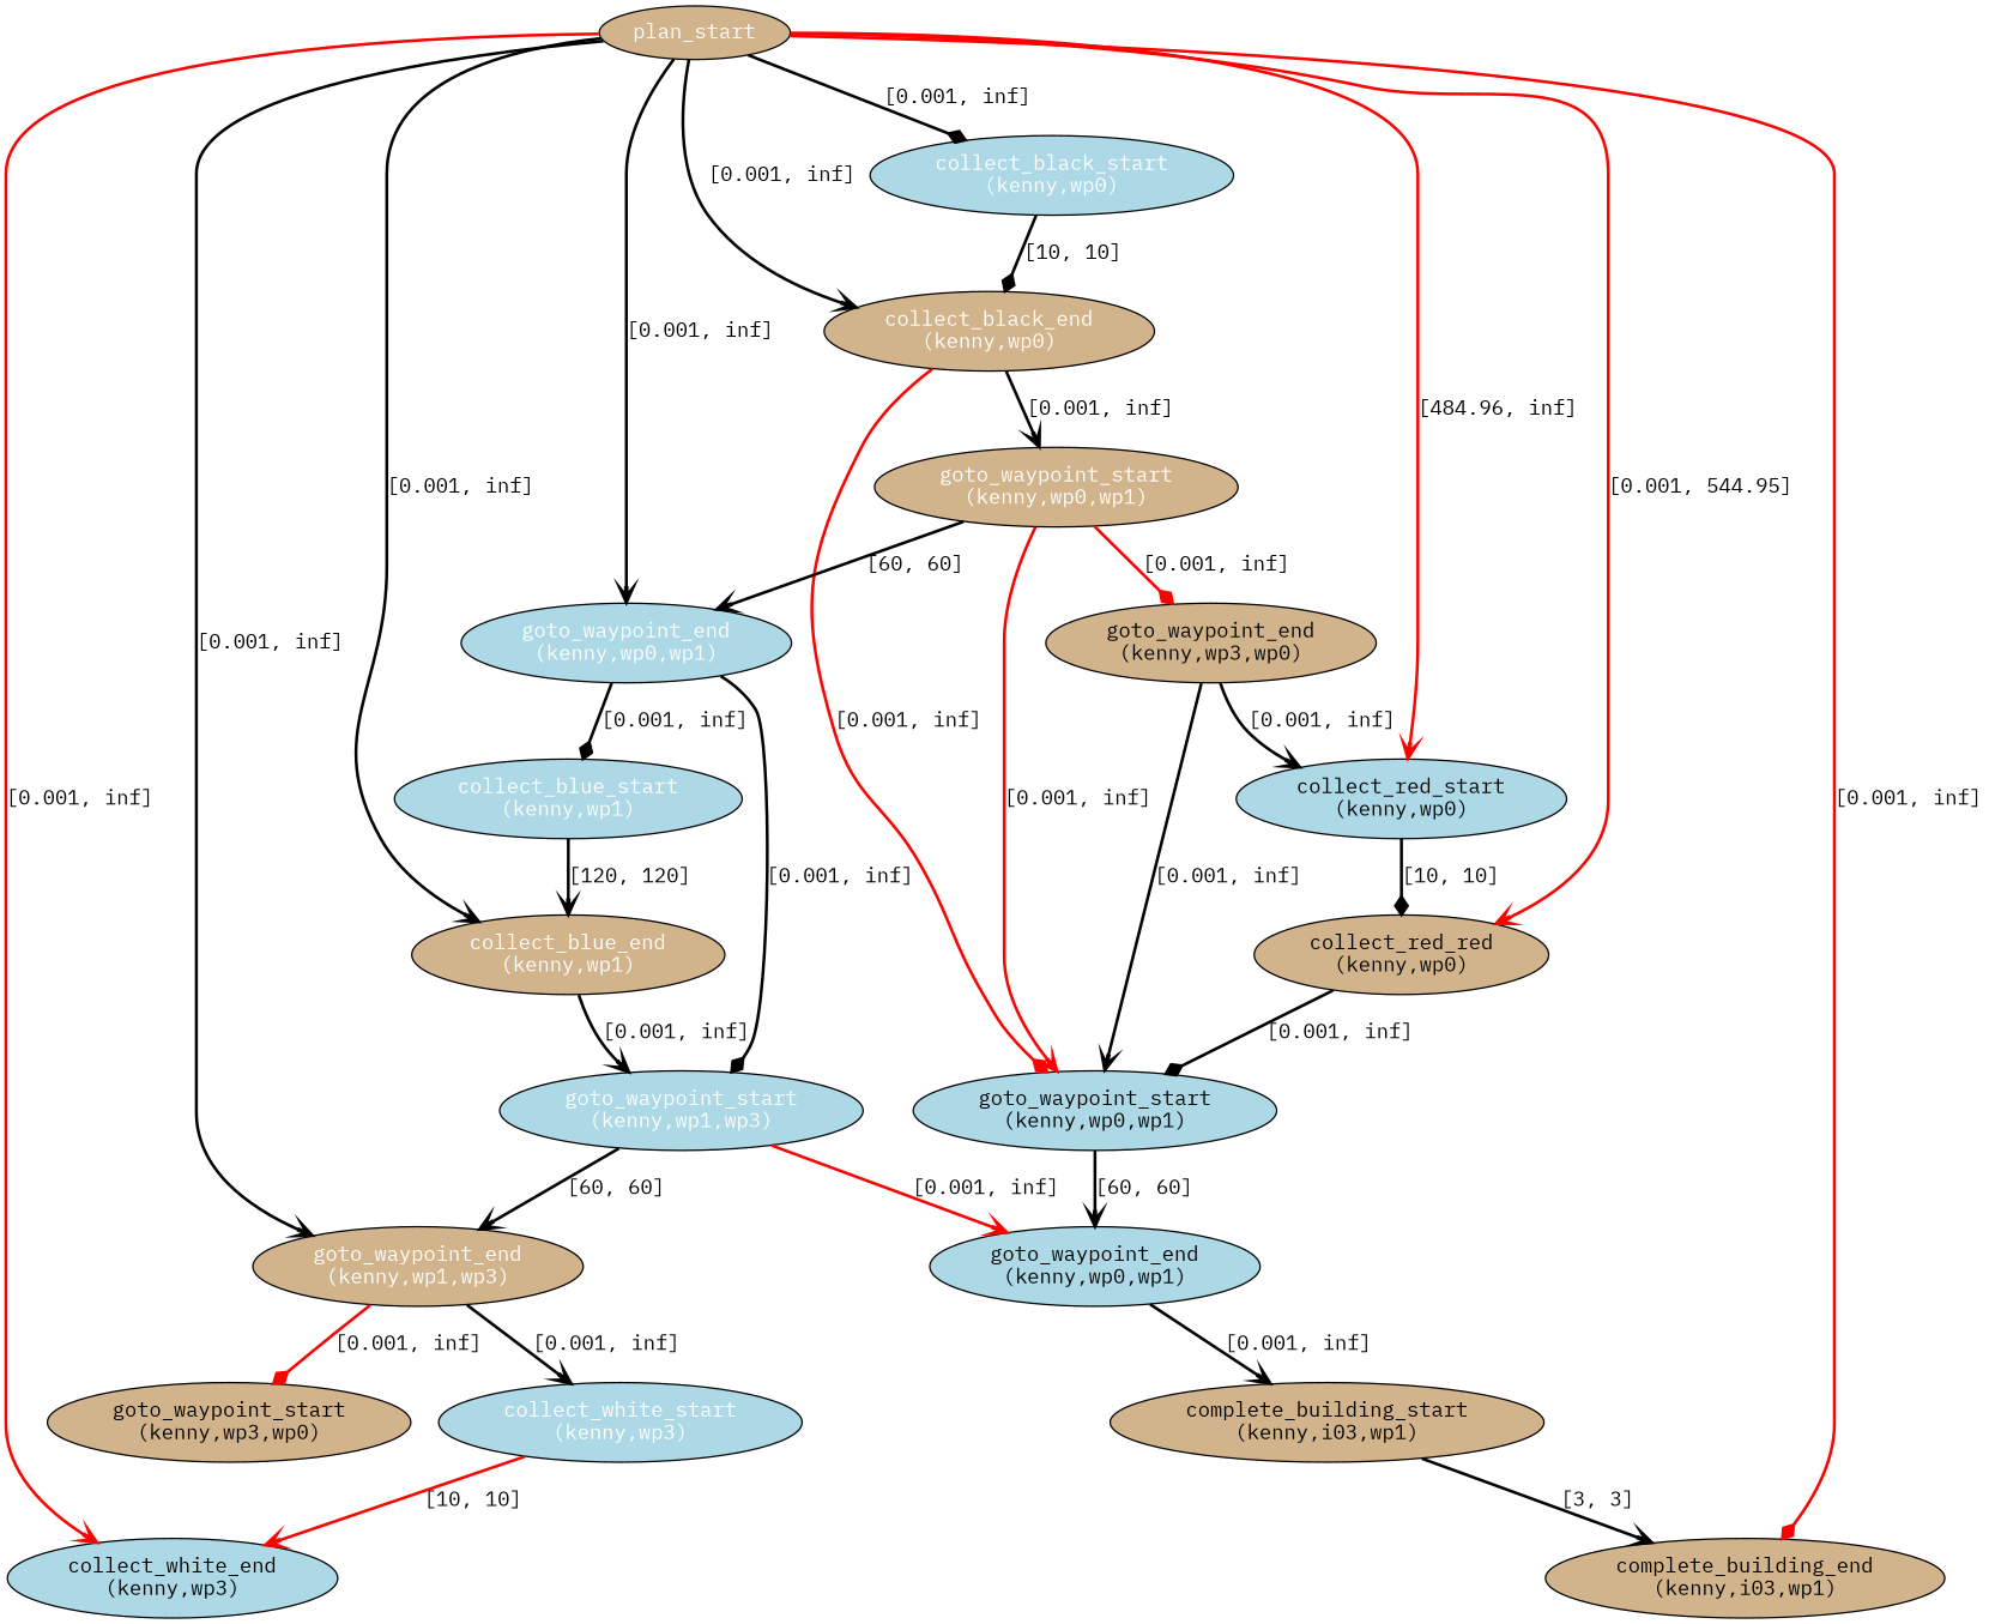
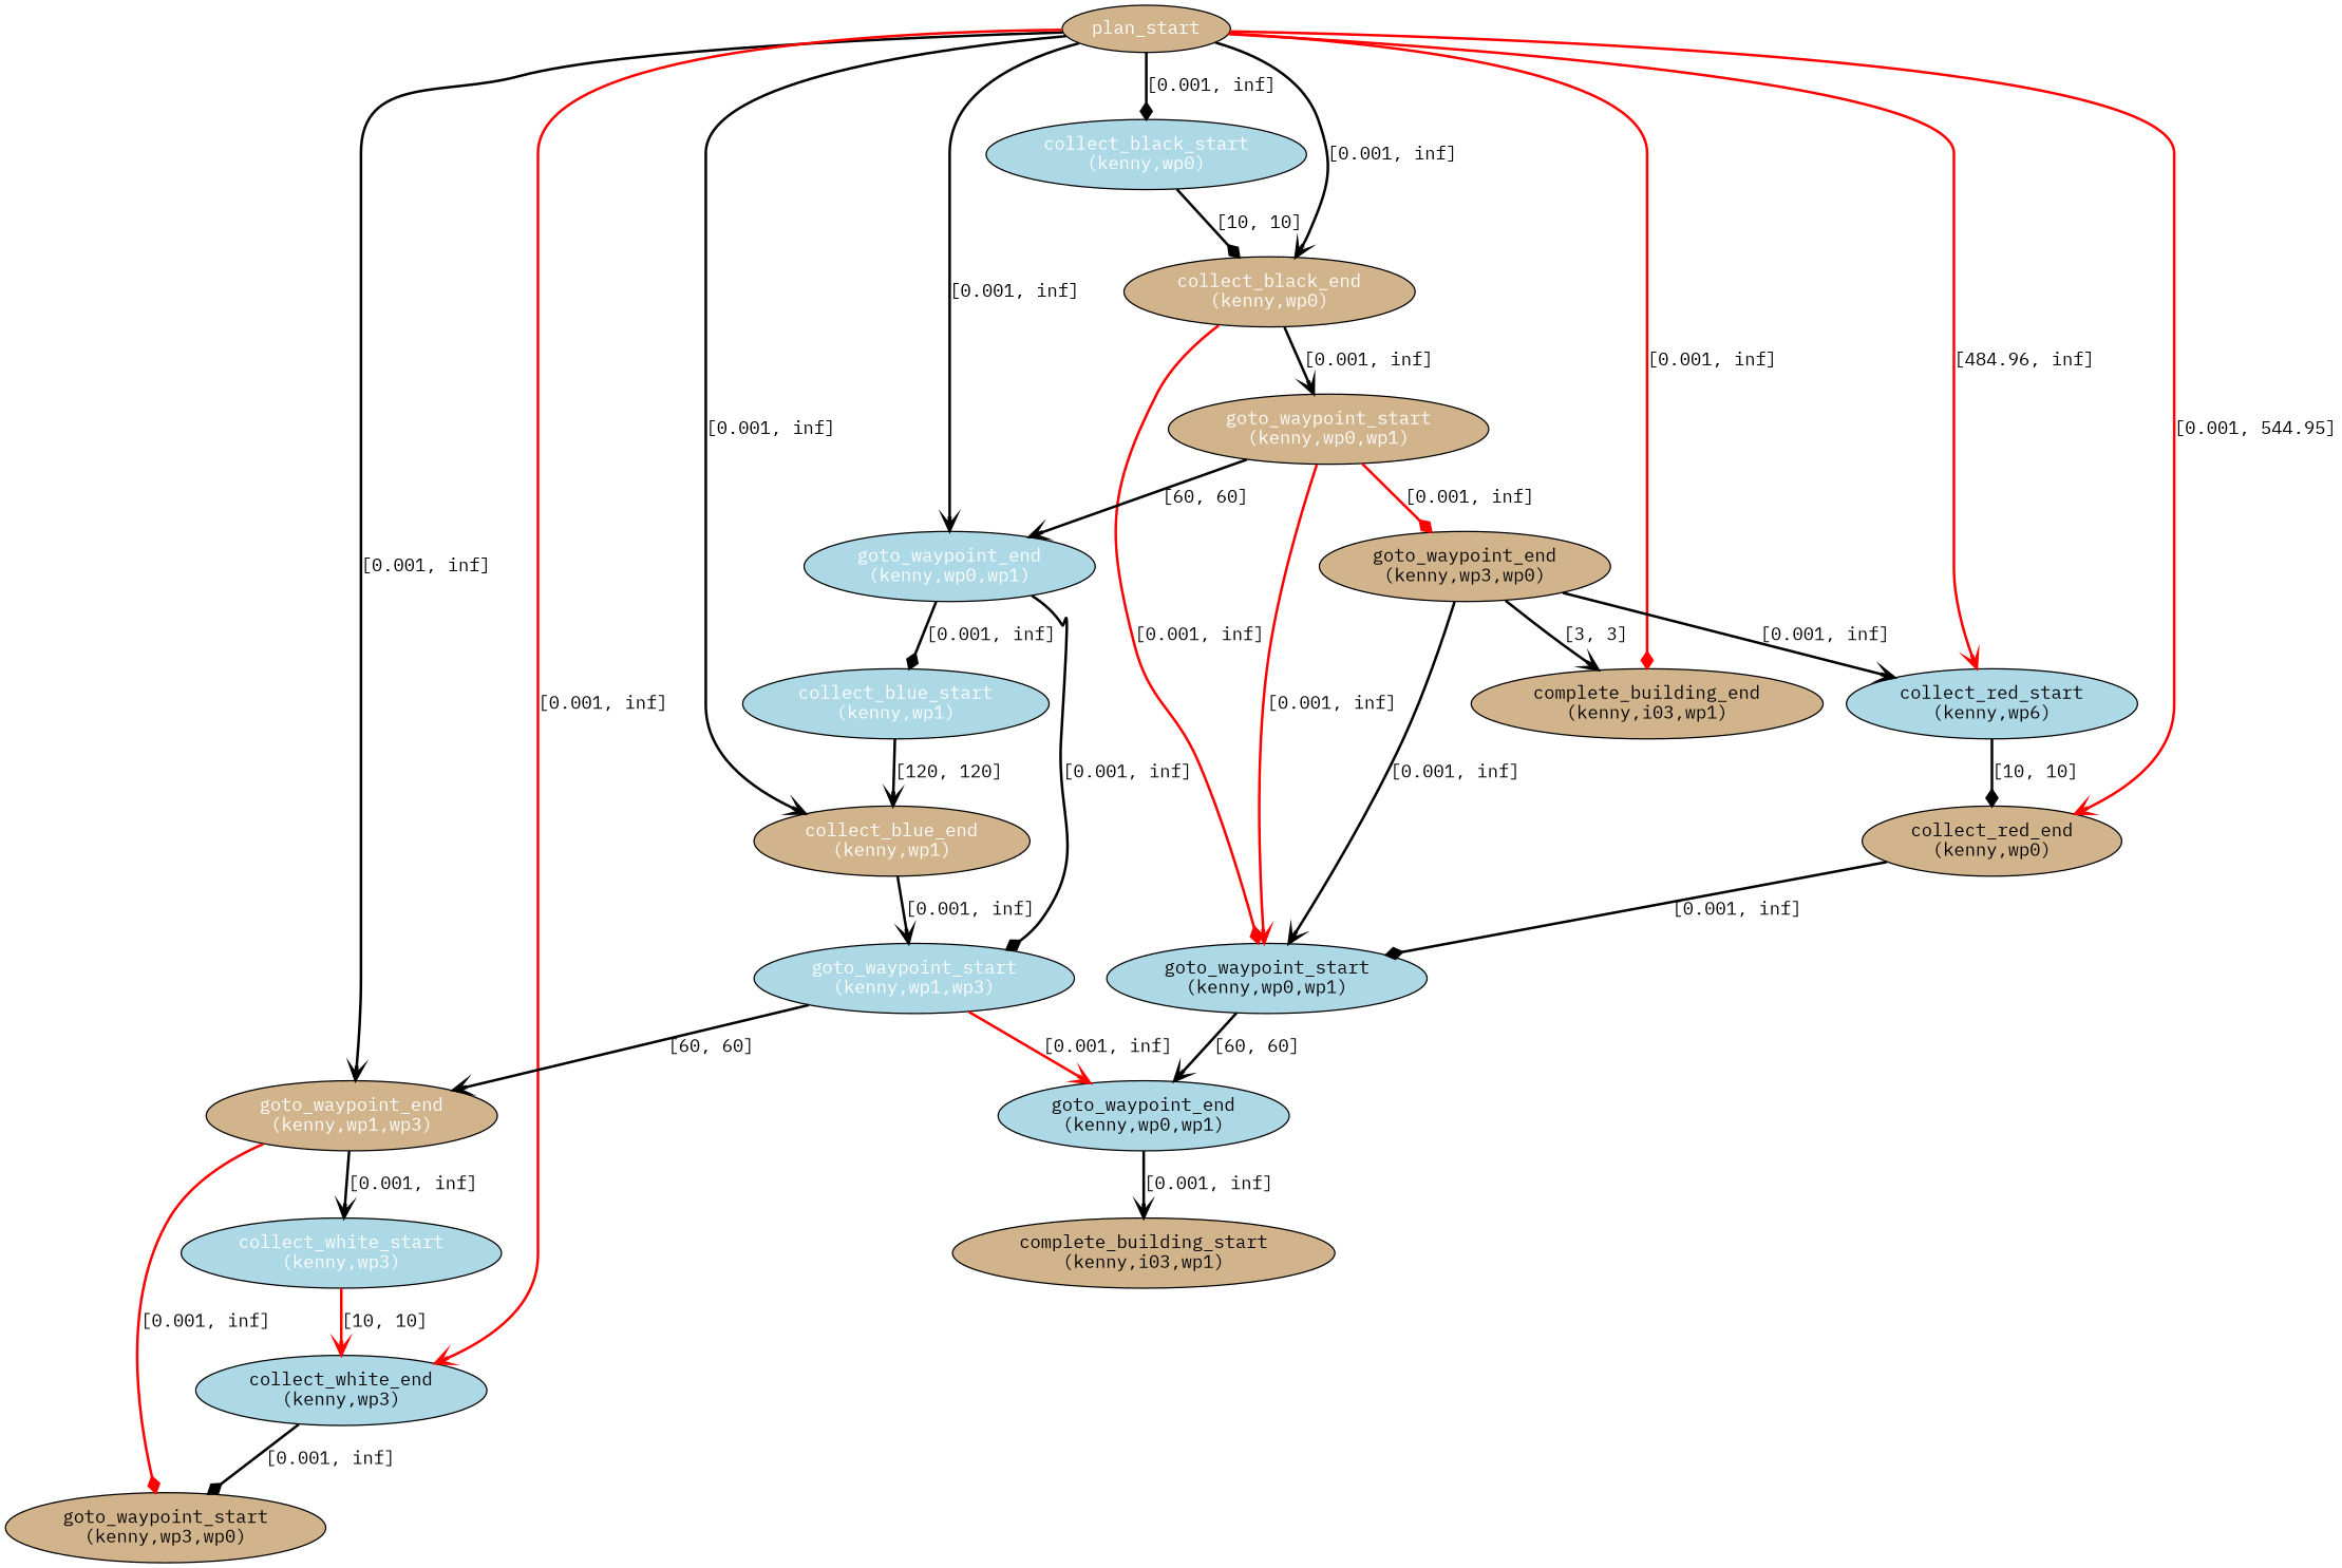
  digraph {
    fontname="IBM Plex Mono"
    node [fillcolor=tan fontcolor=white fontname="IBM Plex Mono" style=filled]
    edge [arrowhead=vee color=black fontname="IBM Plex Mono" penwidth=2]
    n1 [label=plan_start]
    n2 [fillcolor=lightblue label="collect_black_start\n(kenny,wp0)"]
    n3 [label="collect_black_end\n(kenny,wp0)"]
    n4 [fillcolor=lightblue label="goto_waypoint_end\n(kenny,wp0,wp1)"]
    n5 [label="collect_blue_end\n(kenny,wp1)"]
    n6 [label="goto_waypoint_end\n(kenny,wp1,wp3)"]
    n7 [fillcolor=lightblue label="collect_white_end\n(kenny,wp3)" fontcolor=""]
-   n8 [fillcolor=lightblue label="collect_red_start\n(kenny,wp0)" fontcolor=""]
-   n9 [label="collect_red_red\n(kenny,wp0)" fontcolor=""]
+   n8 [fillcolor=lightblue label="collect_red_start\n(kenny,wp6)" fontcolor=""]
+   n9 [label="collect_red_end\n(kenny,wp0)" fontcolor=""]
    n10 [label="complete_building_end\n(kenny,i03,wp1)" fontcolor=""]
    n11 [label="goto_waypoint_start\n(kenny,wp0,wp1)"]
    n12 [fillcolor=lightblue label="goto_waypoint_start\n(kenny,wp0,wp1)" fontcolor=""]
    n13 [fillcolor=lightblue label="collect_blue_start\n(kenny,wp1)"]
    n14 [fillcolor=lightblue label="goto_waypoint_start\n(kenny,wp1,wp3)"]
    n15 [fillcolor=lightblue label="collect_white_start\n(kenny,wp3)"]
    n16 [label="goto_waypoint_start\n(kenny,wp3,wp0)" fontcolor=""]
    n17 [label="goto_waypoint_end\n(kenny,wp3,wp0)" fontcolor=""]
    n18 [fillcolor=lightblue label="goto_waypoint_end\n(kenny,wp0,wp1)" fontcolor=""]
    n19 [label="complete_building_start\n(kenny,i03,wp1)" fontcolor=""]
    n1 -> n2 [arrowhead=diamond label="[0.001, inf]"]
    n1 -> n3 [label="[0.001, inf]"]
    n1 -> n4 [label="[0.001, inf]"]
    n1 -> n5 [label="[0.001, inf]"]
    n1 -> n6 [label="[0.001, inf]"]
    n1 -> n7 [color=red label="[0.001, inf]"]
    n1 -> n8 [color=red label="[484.96, inf]"]
    n1 -> n9 [color=red label="[0.001, 544.95]"]
    n1 -> n10 [arrowhead=diamond color=red label="[0.001, inf]"]
    n2 -> n3 [arrowhead=diamond label="[10, 10]"]
    n3 -> n11 [label="[0.001, inf]"]
    n3 -> n12 [arrowhead=diamond color=red label="[0.001, inf]"]
    n4 -> n13 [arrowhead=diamond label="[0.001, inf]"]
    n4 -> n14 [arrowhead=diamond label="[0.001, inf]"]
    n5 -> n14 [label="[0.001, inf]"]
    n6 -> n15 [label="[0.001, inf]"]
    n6 -> n16 [arrowhead=diamond color=red label="[0.001, inf]"]
+   n7 -> n16 [arrowhead=diamond label="[0.001, inf]"]
    n8 -> n9 [arrowhead=diamond label="[10, 10]"]
    n9 -> n12 [arrowhead=diamond label="[0.001, inf]"]
    n11 -> n4 [label="[60, 60]"]
    n11 -> n12 [color=red label="[0.001, inf]"]
    n11 -> n17 [arrowhead=diamond color=red label="[0.001, inf]"]
    n12 -> n18 [label="[60, 60]"]
    n13 -> n5 [label="[120, 120]"]
    n14 -> n6 [label="[60, 60]"]
    n14 -> n18 [color=red label="[0.001, inf]"]
    n15 -> n7 [color=red label="[10, 10]"]
    n17 -> n8 [label="[0.001, inf]"]
    n17 -> n12 [label="[0.001, inf]"]
    n18 -> n19 [label="[0.001, inf]"]
-   n19 -> n10 [label="[3, 3]"]
+   n17 -> n10 [label="[3, 3]"]
  }
